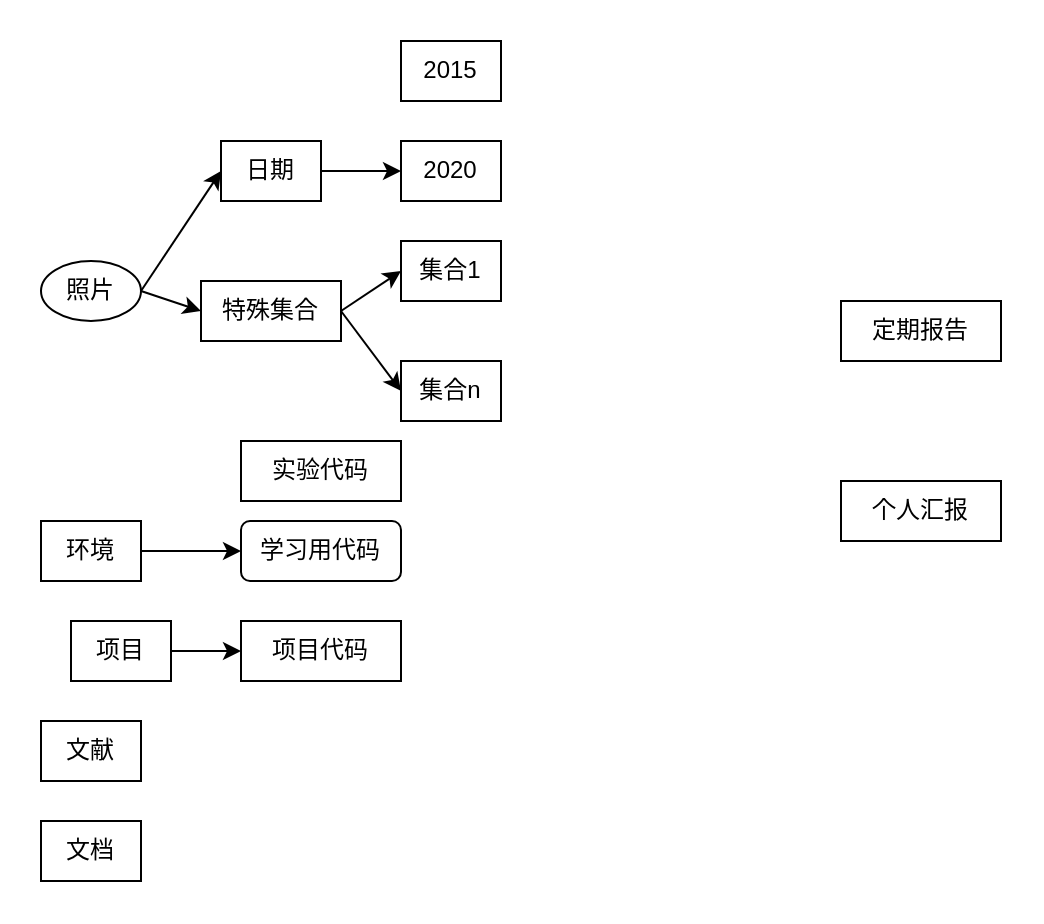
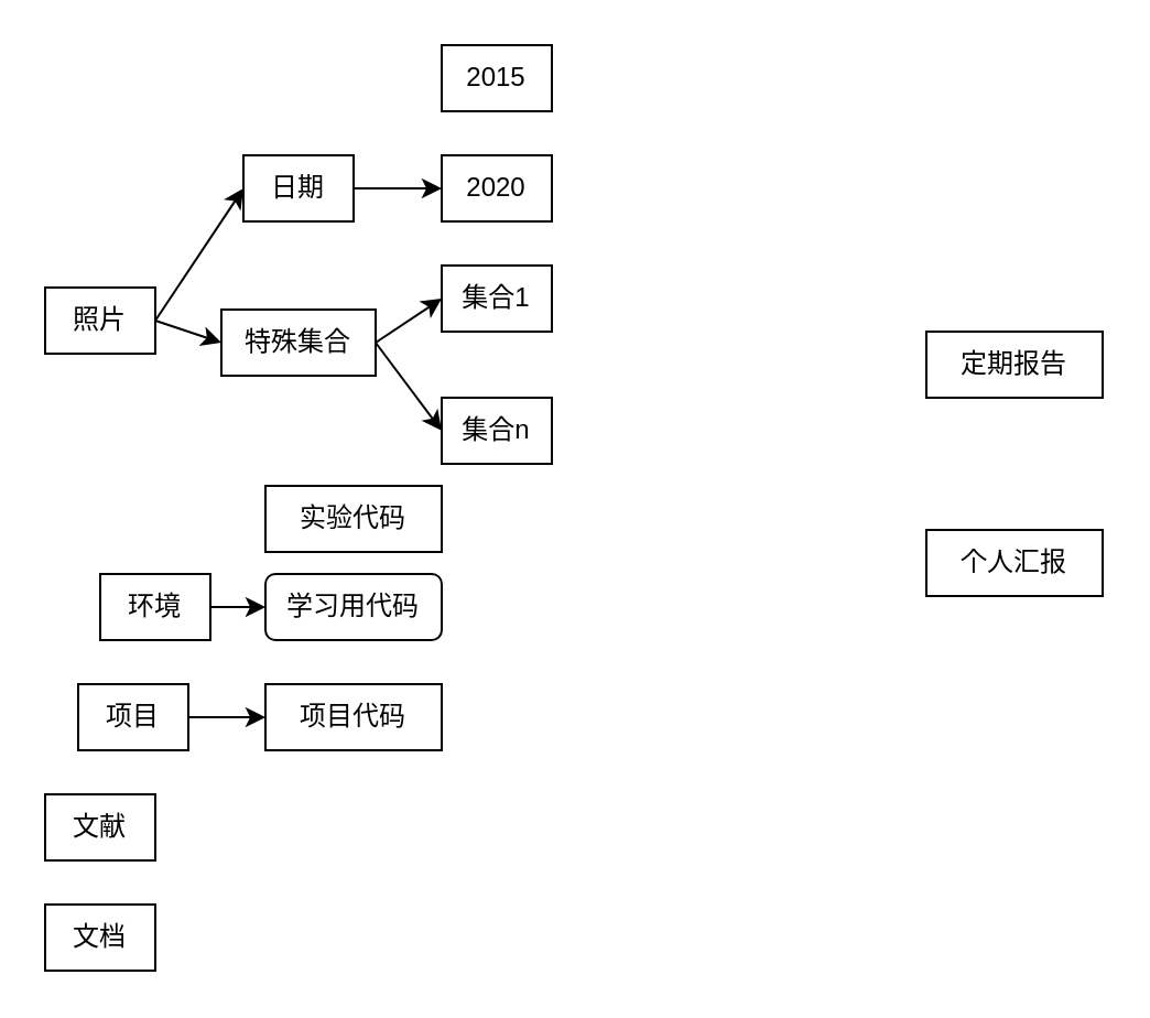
  <mxCell id="0" />
  <mxCell id="1" parent="0" />
- <mxCell id="2" value="照片" style="ellipse;whiteSpace=wrap;html=1;" parent="1" vertex="1"><mxGeometry x="20" y="130" width="50" height="30" as="geometry" /></mxCell>
+ <mxCell id="2" value="照片" style="rounded=0;whiteSpace=wrap;html=1;" parent="1" vertex="1"><mxGeometry x="20" y="130" width="50" height="30" as="geometry" /></mxCell>
  <mxCell id="3" value="日期" style="rounded=0;whiteSpace=wrap;html=1;" parent="1" vertex="1"><mxGeometry x="110" y="70" width="50" height="30" as="geometry" /></mxCell>
  <mxCell id="4" value="2015" style="rounded=0;whiteSpace=wrap;html=1;" parent="1" vertex="1"><mxGeometry x="200" y="20" width="50" height="30" as="geometry" /></mxCell>
  <mxCell id="5" value="2020" style="rounded=0;whiteSpace=wrap;html=1;" parent="1" vertex="1"><mxGeometry x="200" y="70" width="50" height="30" as="geometry" /></mxCell>
  <mxCell id="6" value="特殊集合" style="rounded=0;whiteSpace=wrap;html=1;" parent="1" vertex="1"><mxGeometry x="100" y="140" width="70" height="30" as="geometry" /></mxCell>
  <mxCell id="7" value="集合1" style="rounded=0;whiteSpace=wrap;html=1;" parent="1" vertex="1"><mxGeometry x="200" y="120" width="50" height="30" as="geometry" /></mxCell>
  <mxCell id="8" value="集合n" style="rounded=0;whiteSpace=wrap;html=1;" parent="1" vertex="1"><mxGeometry x="200" y="180" width="50" height="30" as="geometry" /></mxCell>
  <mxCell id="9" value="学习用代码" style="whiteSpace=wrap;html=1;rounded=1;" parent="1" vertex="1"><mxGeometry x="120" y="260" width="80" height="30" as="geometry" /></mxCell>
  <mxCell id="10" value="" style="endArrow=classic;html=1;exitX=1;exitY=0.5;exitDx=0;exitDy=0;entryX=0;entryY=0.5;entryDx=0;entryDy=0;" parent="1" source="2" target="3" edge="1"><mxGeometry width="50" height="50" relative="1" as="geometry"><mxPoint x="110" y="280" as="sourcePoint" /><mxPoint x="160" y="230" as="targetPoint" /></mxGeometry></mxCell>
  <mxCell id="11" value="" style="endArrow=classic;html=1;exitX=1;exitY=0.5;exitDx=0;exitDy=0;entryX=0;entryY=0.5;entryDx=0;entryDy=0;" parent="1" source="2" target="6" edge="1"><mxGeometry width="50" height="50" relative="1" as="geometry"><mxPoint x="80" y="155" as="sourcePoint" /><mxPoint x="120" y="95" as="targetPoint" /></mxGeometry></mxCell>
  <mxCell id="12" value="" style="endArrow=classic;html=1;exitX=1;exitY=0.5;exitDx=0;exitDy=0;entryX=0;entryY=0.5;entryDx=0;entryDy=0;" parent="1" source="3" target="5" edge="1"><mxGeometry width="50" height="50" relative="1" as="geometry"><mxPoint x="100" y="175" as="sourcePoint" /><mxPoint x="140" y="115" as="targetPoint" /></mxGeometry></mxCell>
  <mxCell id="13" value="" style="endArrow=classic;html=1;exitX=1;exitY=0.5;exitDx=0;exitDy=0;entryX=0;entryY=0.5;entryDx=0;entryDy=0;" parent="1" source="6" target="7" edge="1"><mxGeometry width="50" height="50" relative="1" as="geometry"><mxPoint x="110" y="185" as="sourcePoint" /><mxPoint x="150" y="125" as="targetPoint" /></mxGeometry></mxCell>
  <mxCell id="14" value="" style="endArrow=classic;html=1;exitX=1;exitY=0.5;exitDx=0;exitDy=0;entryX=0;entryY=0.5;entryDx=0;entryDy=0;" parent="1" source="6" target="8" edge="1"><mxGeometry width="50" height="50" relative="1" as="geometry"><mxPoint x="120" y="195" as="sourcePoint" /><mxPoint x="160" y="135" as="targetPoint" /></mxGeometry></mxCell>
  <mxCell id="15" value="项目" style="rounded=0;whiteSpace=wrap;html=1;" parent="1" vertex="1"><mxGeometry x="35" y="310" width="50" height="30" as="geometry" /></mxCell>
- <mxCell id="16" value="环境" style="rounded=0;whiteSpace=wrap;html=1;" parent="1" vertex="1"><mxGeometry x="20" y="260" width="50" height="30" as="geometry" /></mxCell>
+ <mxCell id="16" value="环境" style="rounded=0;whiteSpace=wrap;html=1;" parent="1" vertex="1"><mxGeometry x="45" y="260" width="50" height="30" as="geometry" /></mxCell>
  <mxCell id="17" value="文献" style="rounded=0;whiteSpace=wrap;html=1;" parent="1" vertex="1"><mxGeometry x="20" y="360" width="50" height="30" as="geometry" /></mxCell>
  <mxCell id="18" value="" style="endArrow=classic;html=1;exitX=1;exitY=0.5;exitDx=0;exitDy=0;entryX=0;entryY=0.5;entryDx=0;entryDy=0;" parent="1" source="16" target="9" edge="1"><mxGeometry width="50" height="50" relative="1" as="geometry"><mxPoint x="150" y="340" as="sourcePoint" /><mxPoint x="200" y="290" as="targetPoint" /></mxGeometry></mxCell>
  <mxCell id="19" value="文档" style="rounded=0;whiteSpace=wrap;html=1;" parent="1" vertex="1"><mxGeometry x="20" y="410" width="50" height="30" as="geometry" /></mxCell>
  <mxCell id="20" value="项目代码" style="rounded=0;whiteSpace=wrap;html=1;" parent="1" vertex="1"><mxGeometry x="120" y="310" width="80" height="30" as="geometry" /></mxCell>
  <mxCell id="21" value="" style="endArrow=classic;html=1;exitX=1;exitY=0.5;exitDx=0;exitDy=0;entryX=0;entryY=0.5;entryDx=0;entryDy=0;" parent="1" source="15" target="20" edge="1"><mxGeometry width="50" height="50" relative="1" as="geometry"><mxPoint x="80" y="285" as="sourcePoint" /><mxPoint x="130" y="285" as="targetPoint" /></mxGeometry></mxCell>
  <mxCell id="22" value="实验代码" style="rounded=0;whiteSpace=wrap;html=1;" parent="1" vertex="1"><mxGeometry x="120" y="220" width="80" height="30" as="geometry" /></mxCell>
  <mxCell id="23" value="定期报告" style="rounded=0;whiteSpace=wrap;html=1;" vertex="1" parent="1"><mxGeometry x="420" y="150" width="80" height="30" as="geometry" /></mxCell>
  <mxCell id="24" value="个人汇报" style="rounded=0;whiteSpace=wrap;html=1;" vertex="1" parent="1"><mxGeometry x="420" y="240" width="80" height="30" as="geometry" /></mxCell>
